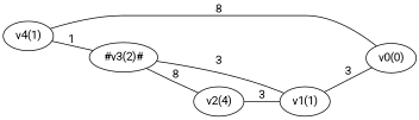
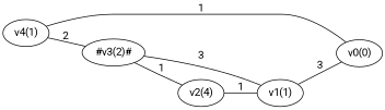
  graph {
    fontname=Roboto
    rankdir=LR
    remincross=true
    splines=true
    node [fontname=Roboto]
    edge [fontname=Roboto weight=1]
    n1 [label="v0(0)"]
    n2 [label="v1(1)"]
    n3 [label="v2(4)"]
    n4 [label="#v3(2)#"]
    n5 [label="v4(1)"]
    n2 -- n1 [label=3]
-   n3 -- n2 [label=3 weight=3]
+   n3 -- n2 [label=1 weight=3]
    n4 -- n2 [label=3]
-   n4 -- n3 [label=8]
-   n5 -- n1 [label=8]
-   n5 -- n4 [label=1]
+   n4 -- n3 [label=1]
+   n5 -- n1 [label=1]
+   n5 -- n4 [label=2]
  }
